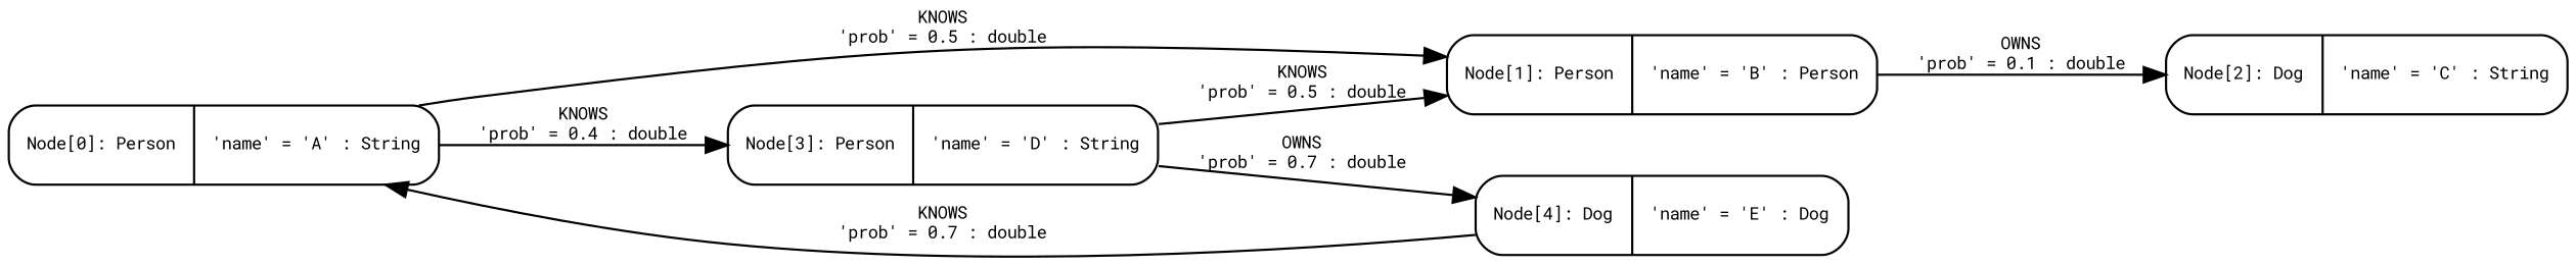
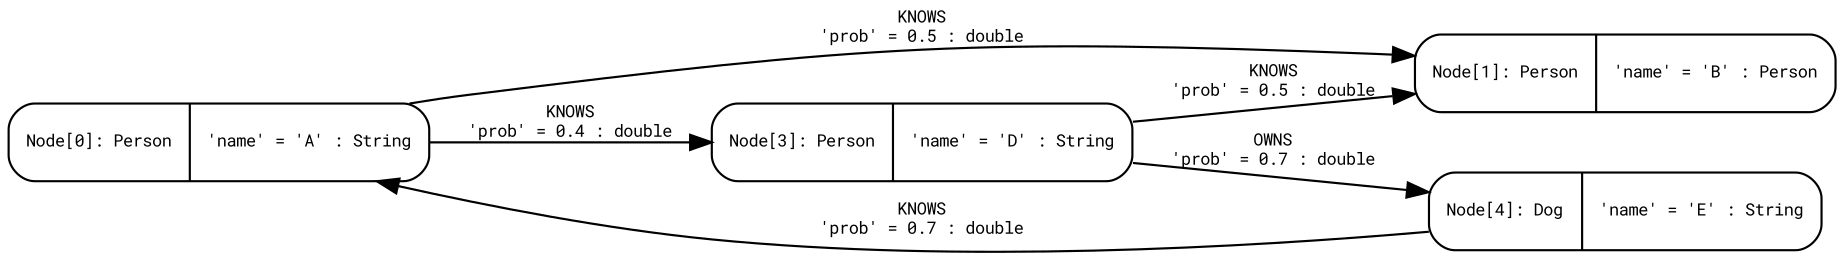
  digraph {
    fontname="Roboto Mono"
    rankdir=LR
    node [fontname="Roboto Mono" fontsize=8 shape=Mrecord]
    edge [fontname="Roboto Mono" fontsize=8]
    n1 [label="{Node\[0\]: Person|'name' = 'A' : String\l}"]
    n2 [label="{Node\[1\]: Person|'name' = 'B' : Person\l}"]
    n3 [label="{Node\[3\]: Person|'name' = 'D' : String\l}"]
-   n4 [label="{Node\[2\]: Dog|'name' = 'C' : String\l}"]
-   n5 [label="{Node\[4\]: Dog|'name' = 'E' : Dog\l}"]
+   n5 [label="{Node\[4\]: Dog|'name' = 'E' : String\l}"]
    n1 -> n2 [label="KNOWS\n'prob' = 0.5 : double\l"]
    n1 -> n3 [label="KNOWS\n'prob' = 0.4 : double\l"]
-   n2 -> n4 [label="OWNS\n'prob' = 0.1 : double\l"]
    n3 -> n2 [label="KNOWS\n'prob' = 0.5 : double\l"]
    n3 -> n5 [label="OWNS\n'prob' = 0.7 : double\l"]
    n5 -> n1 [label="KNOWS\n'prob' = 0.7 : double\l"]
  }
